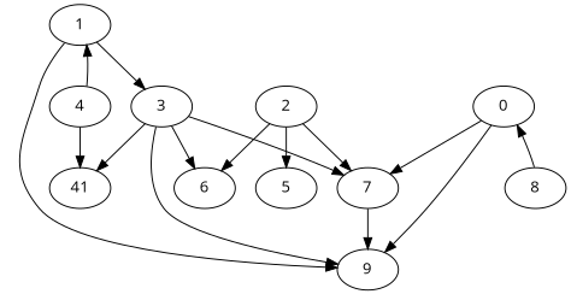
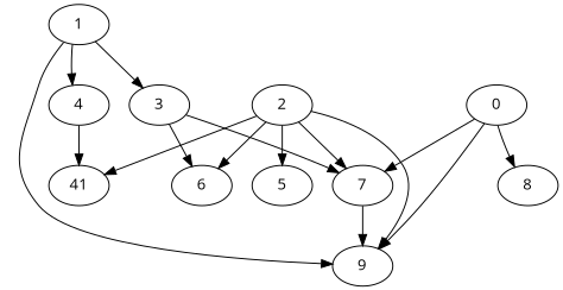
  digraph {
    fontname="Open Sans"
    node [fontname="Open Sans"]
    edge [fontname="Open Sans"]
    0
    7
    8
    9
    1
    3
    4
    6
    n9 [label=41]
    2
    5
    0 -> 7
-   8 -> 0
+   0 -> 8
    0 -> 9
    7 -> 9
    1 -> 9
    1 -> 3
-   4 -> 1
+   1 -> 4
    3 -> 7
-   3 -> 9
+   2 -> 9
    3 -> 6
    4 -> n9
    2 -> 7
    2 -> 6
-   3 -> n9
+   2 -> n9
    2 -> 5
  }
